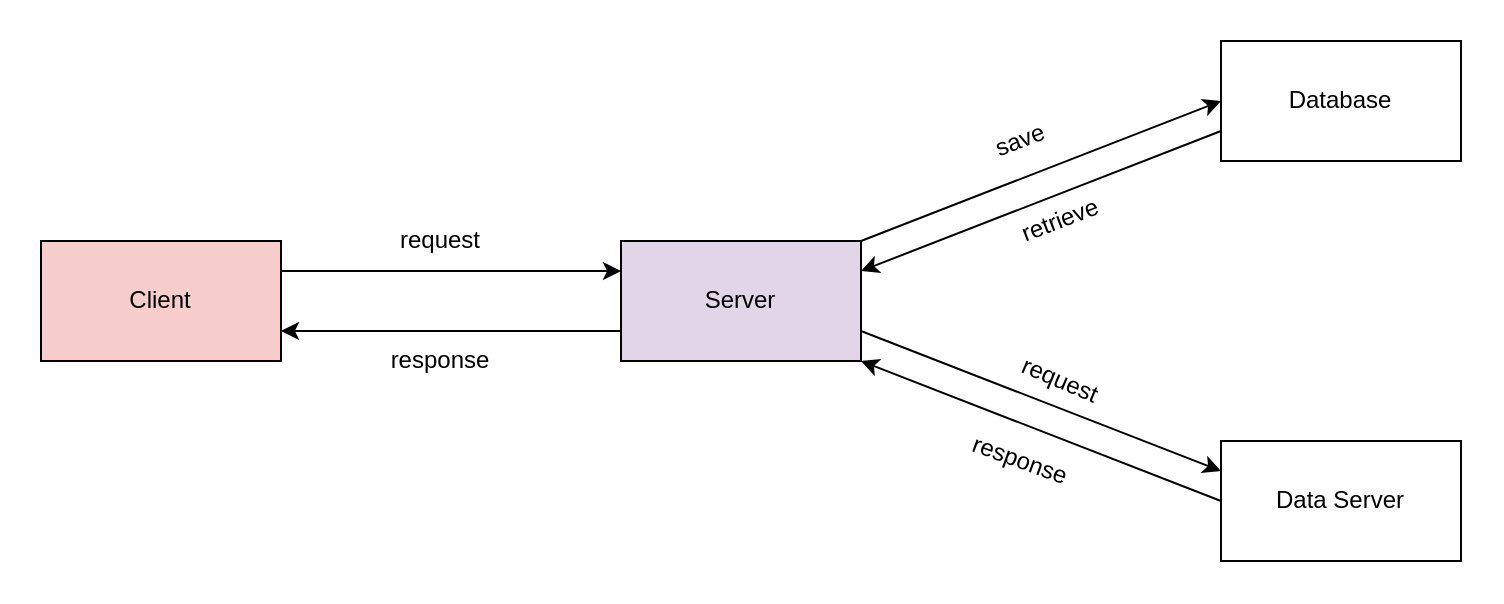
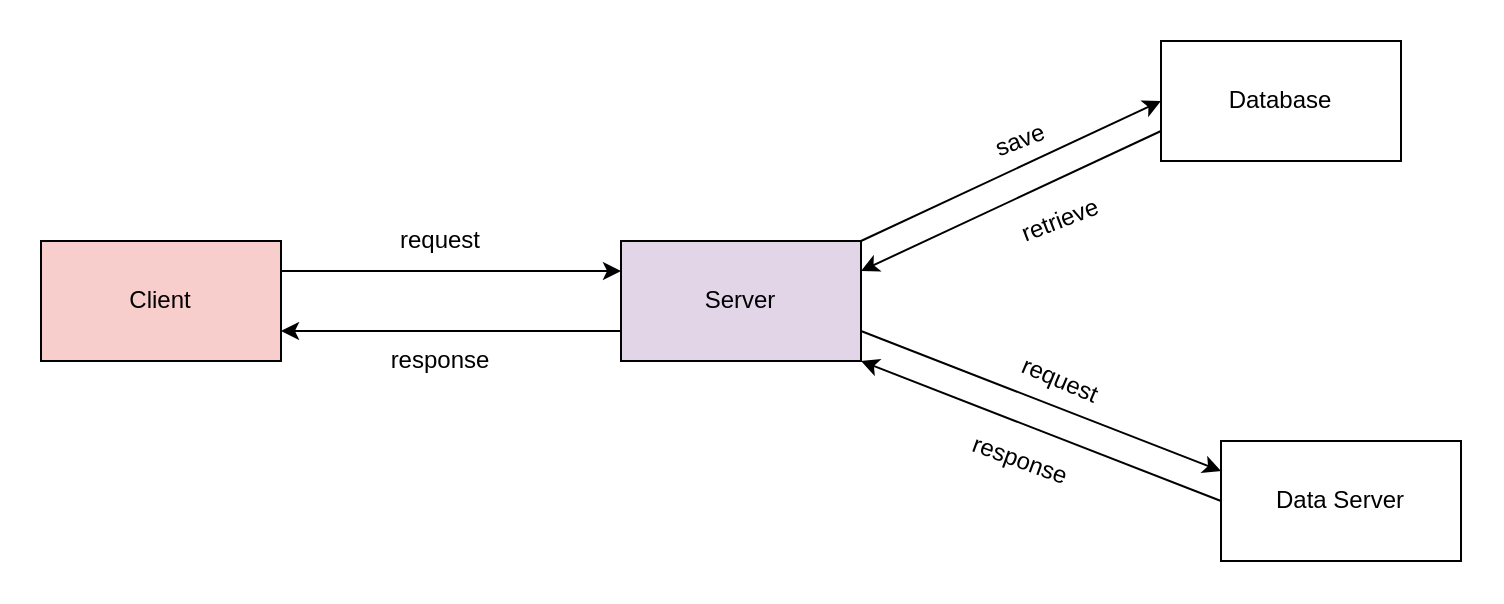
  <mxCell id="0" />
  <mxCell id="1" parent="0" />
  <mxCell id="2" value="Client" style="rounded=0;whiteSpace=wrap;html=1;fillColor=#f8cecc;" vertex="1" parent="1"><mxGeometry x="20" y="120" width="120" height="60" as="geometry" /></mxCell>
  <mxCell id="3" value="Server" style="rounded=0;whiteSpace=wrap;html=1;fillColor=#e1d5e7;" vertex="1" parent="1"><mxGeometry x="310" y="120" width="120" height="60" as="geometry" /></mxCell>
- <mxCell id="4" value="Database" style="rounded=0;whiteSpace=wrap;html=1;" vertex="1" parent="1"><mxGeometry x="610" y="20" width="120" height="60" as="geometry" /></mxCell>
+ <mxCell id="4" value="Database" style="rounded=0;whiteSpace=wrap;html=1;" vertex="1" parent="1"><mxGeometry x="580" y="20" width="120" height="60" as="geometry" /></mxCell>
  <mxCell id="5" value="Data Server" style="rounded=0;whiteSpace=wrap;html=1;" vertex="1" parent="1"><mxGeometry x="610" y="220" width="120" height="60" as="geometry" /></mxCell>
  <mxCell id="6" value="" style="endArrow=classic;html=1;exitX=1;exitY=0.25;exitDx=0;exitDy=0;entryX=0;entryY=0.25;entryDx=0;entryDy=0;" edge="1" parent="1" source="2" target="3"><mxGeometry width="50" height="50" relative="1" as="geometry"><mxPoint x="350" y="230" as="sourcePoint" /><mxPoint x="400" y="180" as="targetPoint" /></mxGeometry></mxCell>
  <mxCell id="7" value="" style="endArrow=classic;html=1;exitX=1;exitY=0;exitDx=0;exitDy=0;entryX=0;entryY=0.5;entryDx=0;entryDy=0;" edge="1" parent="1" source="3" target="4"><mxGeometry width="50" height="50" relative="1" as="geometry"><mxPoint x="150" y="145" as="sourcePoint" /><mxPoint x="340" y="145" as="targetPoint" /></mxGeometry></mxCell>
  <mxCell id="8" value="" style="endArrow=classic;html=1;exitX=1;exitY=0.75;exitDx=0;exitDy=0;entryX=0;entryY=0.25;entryDx=0;entryDy=0;" edge="1" parent="1" source="3" target="5"><mxGeometry width="50" height="50" relative="1" as="geometry"><mxPoint x="160" y="155" as="sourcePoint" /><mxPoint x="350" y="155" as="targetPoint" /></mxGeometry></mxCell>
  <mxCell id="9" value="" style="endArrow=classic;html=1;exitX=0;exitY=0.75;exitDx=0;exitDy=0;entryX=1;entryY=0.75;entryDx=0;entryDy=0;" edge="1" parent="1" source="3" target="2"><mxGeometry width="50" height="50" relative="1" as="geometry"><mxPoint x="170" y="165" as="sourcePoint" /><mxPoint x="360" y="165" as="targetPoint" /></mxGeometry></mxCell>
  <mxCell id="10" value="" style="endArrow=classic;html=1;exitX=0;exitY=0.75;exitDx=0;exitDy=0;entryX=1;entryY=0.25;entryDx=0;entryDy=0;" edge="1" parent="1" source="4" target="3"><mxGeometry width="50" height="50" relative="1" as="geometry"><mxPoint x="180" y="175" as="sourcePoint" /><mxPoint x="370" y="175" as="targetPoint" /></mxGeometry></mxCell>
  <mxCell id="11" value="" style="endArrow=classic;html=1;exitX=0;exitY=0.5;exitDx=0;exitDy=0;entryX=1;entryY=1;entryDx=0;entryDy=0;" edge="1" parent="1" source="5" target="3"><mxGeometry width="50" height="50" relative="1" as="geometry"><mxPoint x="190" y="185" as="sourcePoint" /><mxPoint x="380" y="185" as="targetPoint" /></mxGeometry></mxCell>
  <mxCell id="12" value="request" style="text;html=1;strokeColor=none;fillColor=none;align=center;verticalAlign=middle;whiteSpace=wrap;rounded=0;" vertex="1" parent="1"><mxGeometry x="200" y="110" width="40" height="20" as="geometry" /></mxCell>
  <mxCell id="13" value="request" style="text;html=1;strokeColor=none;fillColor=none;align=center;verticalAlign=middle;whiteSpace=wrap;rounded=0;rotation=23;" vertex="1" parent="1"><mxGeometry x="510" y="180" width="40" height="20" as="geometry" /></mxCell>
  <mxCell id="14" value="response" style="text;html=1;strokeColor=none;fillColor=none;align=center;verticalAlign=middle;whiteSpace=wrap;rounded=0;rotation=20;" vertex="1" parent="1"><mxGeometry x="490" y="220" width="40" height="20" as="geometry" /></mxCell>
  <mxCell id="15" value="response" style="text;html=1;strokeColor=none;fillColor=none;align=center;verticalAlign=middle;whiteSpace=wrap;rounded=0;" vertex="1" parent="1"><mxGeometry x="200" y="170" width="40" height="20" as="geometry" /></mxCell>
  <mxCell id="16" value="save" style="text;html=1;strokeColor=none;fillColor=none;align=center;verticalAlign=middle;whiteSpace=wrap;rounded=0;rotation=-21;" vertex="1" parent="1"><mxGeometry x="490" y="60" width="40" height="20" as="geometry" /></mxCell>
  <mxCell id="17" value="retrieve" style="text;html=1;strokeColor=none;fillColor=none;align=center;verticalAlign=middle;whiteSpace=wrap;rounded=0;rotation=-21;" vertex="1" parent="1"><mxGeometry x="510" y="100" width="40" height="20" as="geometry" /></mxCell>
